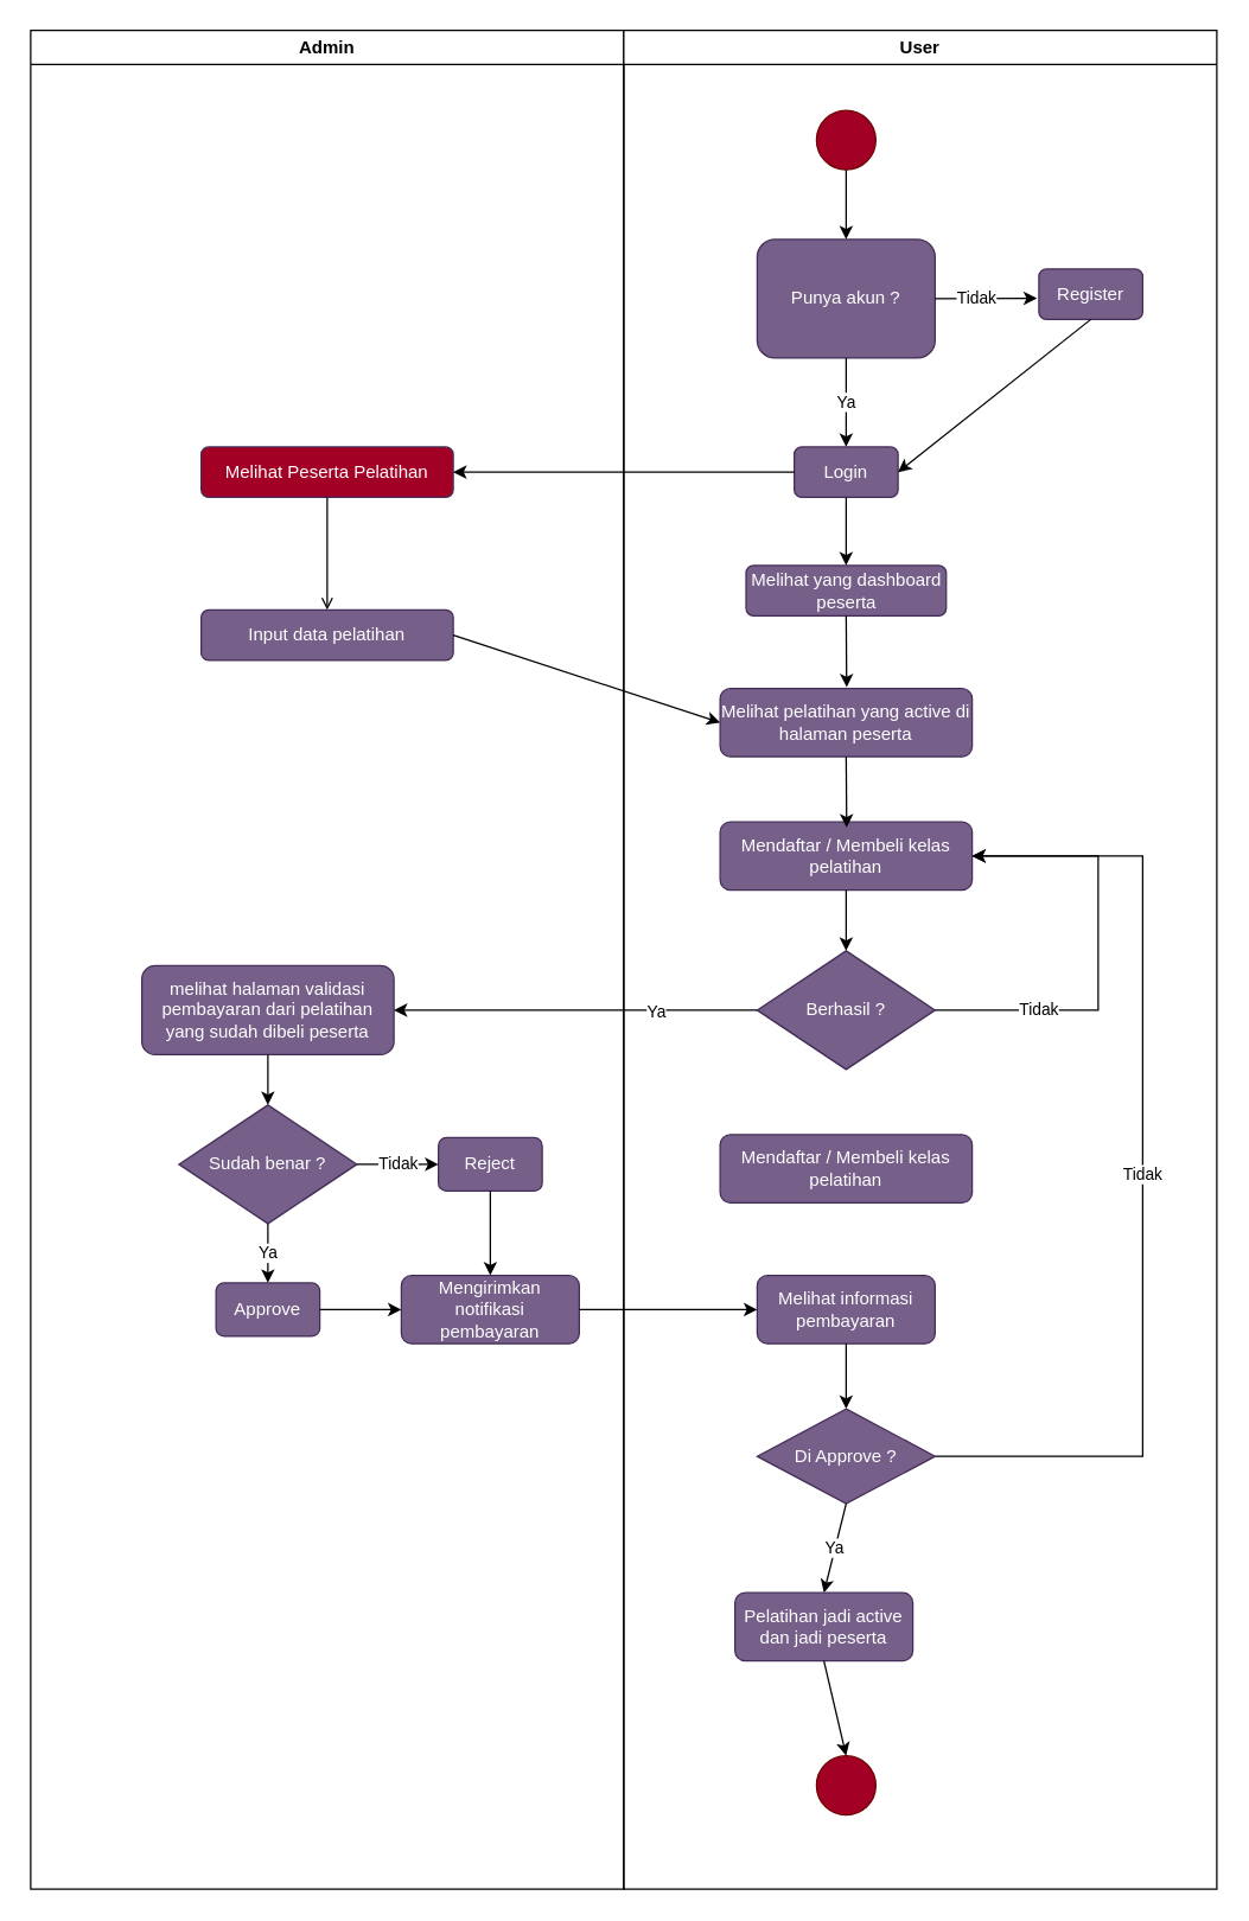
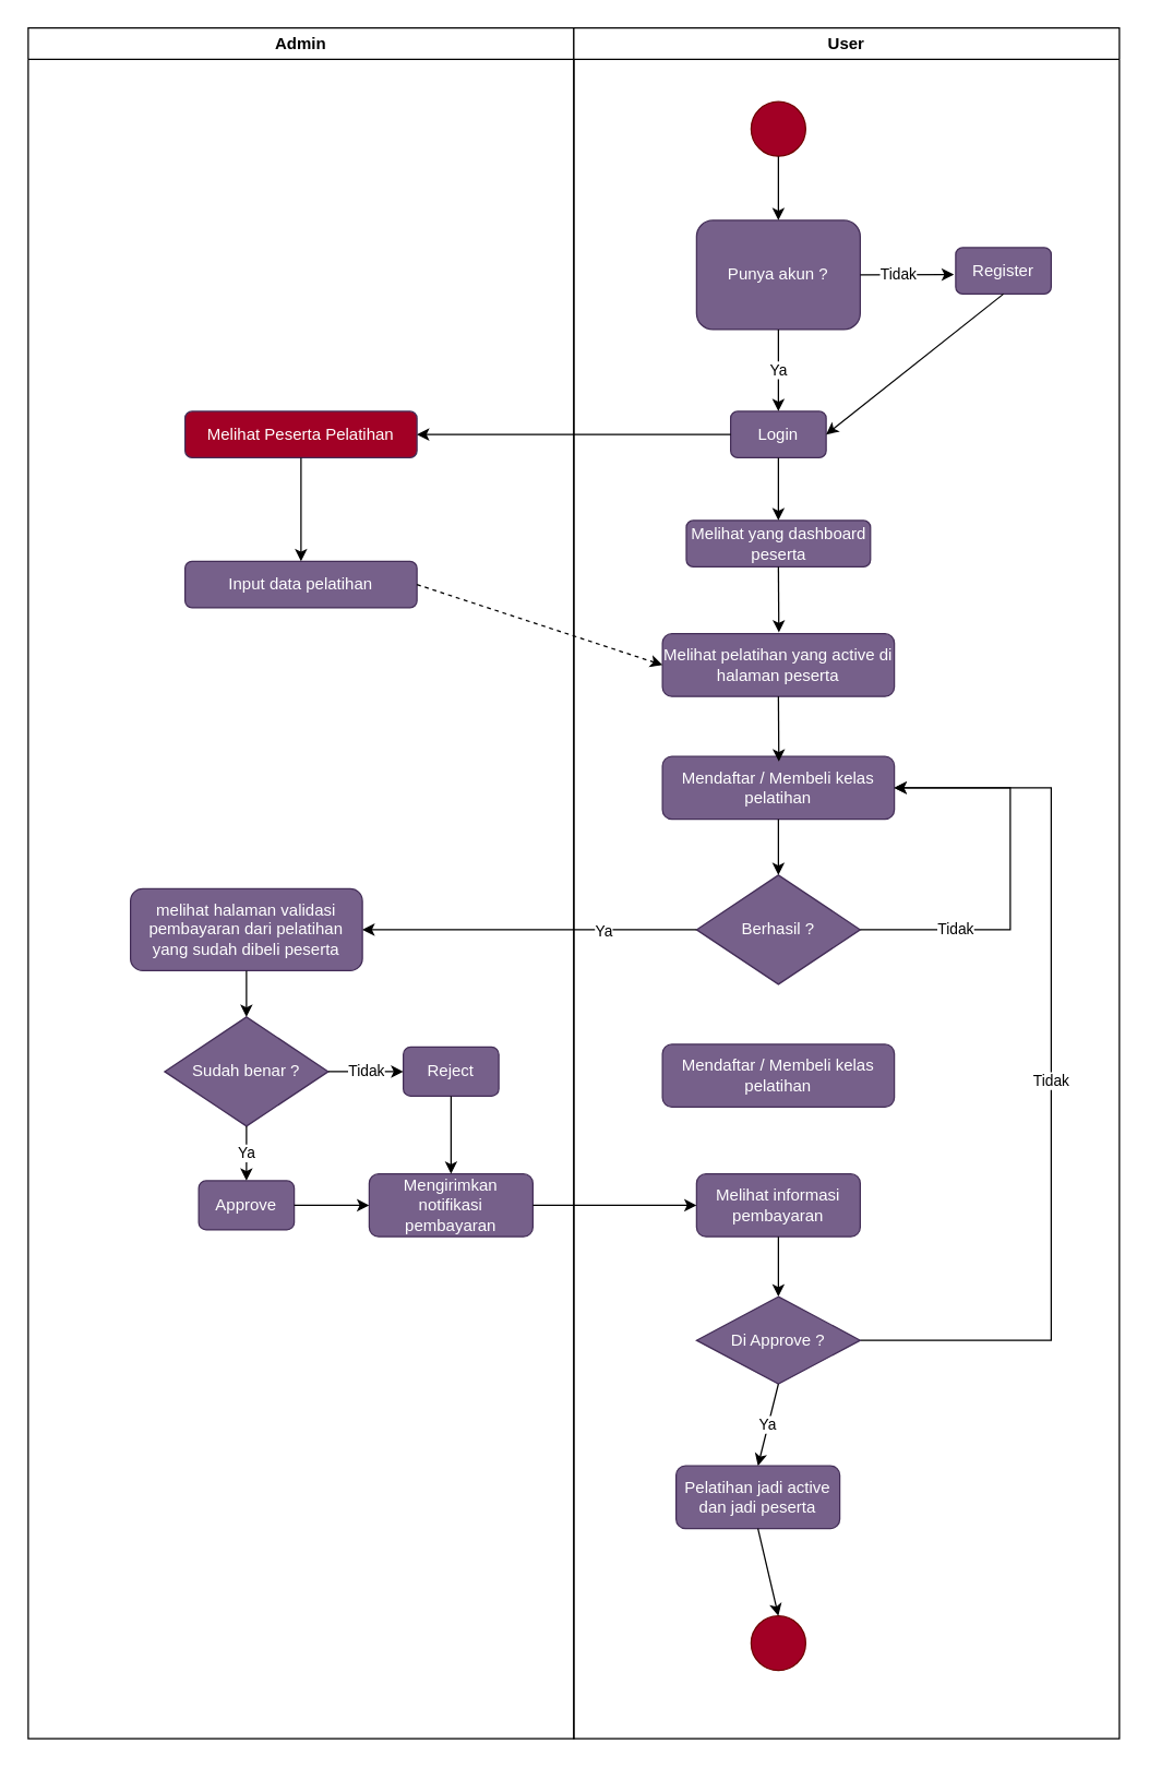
  <mxCell id="0" />
  <mxCell id="1" parent="0" />
  <mxCell id="2" value="Admin" style="swimlane;whiteSpace=wrap;html=1;" parent="1" vertex="1"><mxGeometry x="20" y="20" width="400" height="1254" as="geometry" /></mxCell>
  <mxCell id="3" value="Melihat Peserta Pelatihan" style="rounded=1;whiteSpace=wrap;html=1;fillColor=#a20025;strokeColor=#432D57;fontColor=#ffffff;" parent="2" vertex="1"><mxGeometry x="115" y="281" width="170" height="34" as="geometry" /></mxCell>
  <mxCell id="4" value="Input data pelatihan" style="rounded=1;whiteSpace=wrap;html=1;fillColor=#76608a;strokeColor=#432D57;fontColor=#ffffff;" parent="2" vertex="1"><mxGeometry x="115" y="391" width="170" height="34" as="geometry" /></mxCell>
- <mxCell id="5" value="" style="endArrow=open;html=1;rounded=0;exitX=0.5;exitY=1;exitDx=0;exitDy=0;entryX=0.5;entryY=0;entryDx=0;entryDy=0;" parent="2" source="3" target="4" edge="1"><mxGeometry width="50" height="50" relative="1" as="geometry"><mxPoint x="170" y="344" as="sourcePoint" /><mxPoint x="220" y="294" as="targetPoint" /></mxGeometry></mxCell>
+ <mxCell id="5" value="" style="endArrow=classic;html=1;rounded=0;exitX=0.5;exitY=1;exitDx=0;exitDy=0;entryX=0.5;entryY=0;entryDx=0;entryDy=0;" parent="2" source="3" target="4" edge="1"><mxGeometry width="50" height="50" relative="1" as="geometry"><mxPoint x="170" y="344" as="sourcePoint" /><mxPoint x="220" y="294" as="targetPoint" /></mxGeometry></mxCell>
  <mxCell id="6" value="melihat halaman validasi pembayaran dari pelatihan yang sudah dibeli peserta" style="rounded=1;whiteSpace=wrap;html=1;fillColor=#76608a;strokeColor=#432D57;fontColor=#ffffff;" parent="2" vertex="1"><mxGeometry x="75" y="631" width="170" height="60" as="geometry" /></mxCell>
  <mxCell id="7" value="&lt;div&gt;Sudah benar ?&lt;/div&gt;" style="rhombus;whiteSpace=wrap;html=1;fillColor=#76608a;strokeColor=#432D57;fontColor=#ffffff;" parent="2" vertex="1"><mxGeometry x="100" y="725" width="120" height="80" as="geometry" /></mxCell>
  <mxCell id="8" value="" style="endArrow=classic;html=1;rounded=0;exitX=0.5;exitY=1;exitDx=0;exitDy=0;entryX=0.5;entryY=0;entryDx=0;entryDy=0;" parent="2" source="6" target="7" edge="1"><mxGeometry width="50" height="50" relative="1" as="geometry"><mxPoint x="210" y="734" as="sourcePoint" /><mxPoint x="260" y="684" as="targetPoint" /></mxGeometry></mxCell>
  <mxCell id="9" value="Approve" style="rounded=1;whiteSpace=wrap;html=1;fillColor=#76608a;strokeColor=#432D57;fontColor=#ffffff;" parent="2" vertex="1"><mxGeometry x="125" y="845" width="70" height="36" as="geometry" /></mxCell>
  <mxCell id="10" value="Reject" style="rounded=1;whiteSpace=wrap;html=1;fillColor=#76608a;strokeColor=#432D57;fontColor=#ffffff;" parent="2" vertex="1"><mxGeometry x="275" y="747" width="70" height="36" as="geometry" /></mxCell>
  <mxCell id="11" value="Ya" style="endArrow=classic;html=1;rounded=0;entryX=0.5;entryY=0;entryDx=0;entryDy=0;exitX=0.5;exitY=1;exitDx=0;exitDy=0;" parent="2" source="7" target="9" edge="1"><mxGeometry width="50" height="50" relative="1" as="geometry"><mxPoint x="160" y="804" as="sourcePoint" /><mxPoint x="160" y="844" as="targetPoint" /></mxGeometry></mxCell>
  <mxCell id="12" value="Tidak" style="endArrow=classic;html=1;rounded=0;exitX=1;exitY=0.5;exitDx=0;exitDy=0;entryX=0;entryY=0.5;entryDx=0;entryDy=0;" parent="2" source="7" target="10" edge="1"><mxGeometry width="50" height="50" relative="1" as="geometry"><mxPoint x="230" y="794" as="sourcePoint" /><mxPoint x="270" y="764.0" as="targetPoint" /></mxGeometry></mxCell>
  <mxCell id="13" value="&lt;div&gt;Mengirimkan notifikasi&lt;/div&gt;&lt;div&gt;pembayaran&lt;br&gt;&lt;/div&gt;" style="rounded=1;whiteSpace=wrap;html=1;fillColor=#76608a;strokeColor=#432D57;fontColor=#ffffff;" parent="2" vertex="1"><mxGeometry x="250" y="840" width="120" height="46" as="geometry" /></mxCell>
  <mxCell id="14" value="" style="endArrow=classic;html=1;rounded=0;exitX=1;exitY=0.5;exitDx=0;exitDy=0;entryX=0;entryY=0.5;entryDx=0;entryDy=0;" parent="2" source="9" target="13" edge="1"><mxGeometry width="50" height="50" relative="1" as="geometry"><mxPoint x="160" y="984" as="sourcePoint" /><mxPoint x="210" y="934" as="targetPoint" /></mxGeometry></mxCell>
  <mxCell id="15" value="" style="endArrow=classic;html=1;rounded=0;exitX=0.5;exitY=1;exitDx=0;exitDy=0;entryX=0.5;entryY=0;entryDx=0;entryDy=0;" parent="2" source="10" target="13" edge="1"><mxGeometry width="50" height="50" relative="1" as="geometry"><mxPoint x="290" y="904" as="sourcePoint" /><mxPoint x="340" y="854" as="targetPoint" /></mxGeometry></mxCell>
  <mxCell id="16" value="User" style="swimlane;whiteSpace=wrap;html=1;" parent="1" vertex="1"><mxGeometry x="420" y="20" width="400" height="1254" as="geometry" /></mxCell>
  <mxCell id="17" value="Punya akun ?" style="whiteSpace=wrap;html=1;fillColor=#76608a;strokeColor=#432D57;fontColor=#ffffff;rounded=1;" parent="16" vertex="1"><mxGeometry x="90" y="141" width="120" height="80" as="geometry" /></mxCell>
  <mxCell id="18" value="Login" style="rounded=1;whiteSpace=wrap;html=1;fillColor=#76608a;strokeColor=#432D57;fontColor=#ffffff;" parent="16" vertex="1"><mxGeometry x="115" y="281" width="70" height="34" as="geometry" /></mxCell>
  <mxCell id="19" value="Ya" style="endArrow=classic;html=1;rounded=0;exitX=0.5;exitY=1;exitDx=0;exitDy=0;entryX=0.5;entryY=0;entryDx=0;entryDy=0;" parent="16" source="17" target="18" edge="1"><mxGeometry width="50" height="50" relative="1" as="geometry"><mxPoint x="160" y="244" as="sourcePoint" /><mxPoint x="210" y="194" as="targetPoint" /></mxGeometry></mxCell>
  <mxCell id="20" value="Register" style="rounded=1;whiteSpace=wrap;html=1;fillColor=#76608a;strokeColor=#432D57;fontColor=#ffffff;" parent="16" vertex="1"><mxGeometry x="280" y="161" width="70" height="34" as="geometry" /></mxCell>
  <mxCell id="21" value="" style="endArrow=classic;html=1;rounded=0;exitX=1;exitY=0.5;exitDx=0;exitDy=0;entryX=-0.019;entryY=0.581;entryDx=0;entryDy=0;entryPerimeter=0;" parent="16" source="17" target="20" edge="1"><mxGeometry width="50" height="50" relative="1" as="geometry"><mxPoint x="200" y="194" as="sourcePoint" /><mxPoint x="250" y="144" as="targetPoint" /></mxGeometry></mxCell>
  <mxCell id="22" value="Tidak" style="edgeLabel;html=1;align=center;verticalAlign=middle;resizable=0;points=[];" parent="21" vertex="1" connectable="0"><mxGeometry x="-0.175" relative="1" as="geometry"><mxPoint as="offset" /></mxGeometry></mxCell>
  <mxCell id="23" value="" style="endArrow=classic;html=1;rounded=0;exitX=0.5;exitY=1;exitDx=0;exitDy=0;entryX=1;entryY=0.5;entryDx=0;entryDy=0;" parent="16" source="20" target="18" edge="1"><mxGeometry width="50" height="50" relative="1" as="geometry"><mxPoint x="270" y="234" as="sourcePoint" /><mxPoint x="320" y="184" as="targetPoint" /></mxGeometry></mxCell>
  <mxCell id="24" value="Melihat pelatihan yang active di halaman peserta" style="rounded=1;whiteSpace=wrap;html=1;fillColor=#76608a;strokeColor=#432D57;fontColor=#ffffff;" parent="16" vertex="1"><mxGeometry x="65" y="444" width="170" height="46" as="geometry" /></mxCell>
  <mxCell id="25" value="Melihat yang dashboard peserta" style="rounded=1;whiteSpace=wrap;html=1;fillColor=#76608a;strokeColor=#432D57;fontColor=#ffffff;" parent="16" vertex="1"><mxGeometry x="82.5" y="361" width="135" height="34" as="geometry" /></mxCell>
  <mxCell id="26" value="" style="endArrow=classic;html=1;rounded=0;exitX=0.5;exitY=1;exitDx=0;exitDy=0;entryX=0.5;entryY=0;entryDx=0;entryDy=0;" parent="16" source="18" target="25" edge="1"><mxGeometry width="50" height="50" relative="1" as="geometry"><mxPoint x="100" y="404" as="sourcePoint" /><mxPoint x="150" y="354" as="targetPoint" /></mxGeometry></mxCell>
  <mxCell id="27" value="" style="endArrow=classic;html=1;rounded=0;exitX=0.5;exitY=1;exitDx=0;exitDy=0;entryX=0.502;entryY=-0.02;entryDx=0;entryDy=0;entryPerimeter=0;" parent="16" source="25" target="24" edge="1"><mxGeometry width="50" height="50" relative="1" as="geometry"><mxPoint x="135" y="398" as="sourcePoint" /><mxPoint x="185" y="348" as="targetPoint" /></mxGeometry></mxCell>
  <mxCell id="28" value="Mendaftar / Membeli kelas pelatihan" style="rounded=1;whiteSpace=wrap;html=1;fillColor=#76608a;strokeColor=#432D57;fontColor=#ffffff;" parent="16" vertex="1"><mxGeometry x="65" y="534" width="170" height="46" as="geometry" /></mxCell>
  <mxCell id="29" value="&lt;div&gt;Berhasil ?&lt;/div&gt;" style="rhombus;whiteSpace=wrap;html=1;fillColor=#76608a;strokeColor=#432D57;fontColor=#ffffff;" parent="16" vertex="1"><mxGeometry x="90" y="621" width="120" height="80" as="geometry" /></mxCell>
  <mxCell id="30" value="" style="endArrow=classic;html=1;rounded=0;exitX=0.5;exitY=1;exitDx=0;exitDy=0;entryX=0.5;entryY=0;entryDx=0;entryDy=0;" parent="16" source="28" target="29" edge="1"><mxGeometry width="50" height="50" relative="1" as="geometry"><mxPoint x="140" y="754" as="sourcePoint" /><mxPoint x="150" y="534" as="targetPoint" /></mxGeometry></mxCell>
  <mxCell id="31" value="" style="endArrow=classic;html=1;rounded=0;exitX=0.5;exitY=1;exitDx=0;exitDy=0;entryX=0.502;entryY=0.082;entryDx=0;entryDy=0;entryPerimeter=0;" parent="16" source="24" target="28" edge="1"><mxGeometry width="50" height="50" relative="1" as="geometry"><mxPoint x="160" y="550" as="sourcePoint" /><mxPoint x="150" y="494" as="targetPoint" /></mxGeometry></mxCell>
  <mxCell id="32" value="Mendaftar / Membeli kelas pelatihan" style="rounded=1;whiteSpace=wrap;html=1;fillColor=#76608a;strokeColor=#432D57;fontColor=#ffffff;" parent="16" vertex="1"><mxGeometry x="65" y="745" width="170" height="46" as="geometry" /></mxCell>
  <mxCell id="33" value="Melihat informasi pembayaran" style="rounded=1;whiteSpace=wrap;html=1;fillColor=#76608a;strokeColor=#432D57;fontColor=#ffffff;" parent="16" vertex="1"><mxGeometry x="90" y="840" width="120" height="46" as="geometry" /></mxCell>
  <mxCell id="34" value="" style="ellipse;whiteSpace=wrap;html=1;aspect=fixed;fillColor=#a20025;fontColor=#ffffff;strokeColor=#6F0000;" vertex="1" parent="16"><mxGeometry x="130" y="54" width="40" height="40" as="geometry" /></mxCell>
  <mxCell id="35" value="" style="endArrow=classic;html=1;rounded=0;exitX=0.5;exitY=1;exitDx=0;exitDy=0;entryX=0.5;entryY=0;entryDx=0;entryDy=0;" edge="1" parent="16" source="34" target="17"><mxGeometry width="50" height="50" relative="1" as="geometry"><mxPoint x="60" y="224" as="sourcePoint" /><mxPoint x="110" y="174" as="targetPoint" /></mxGeometry></mxCell>
  <mxCell id="36" value="" style="ellipse;whiteSpace=wrap;html=1;aspect=fixed;fillColor=#a20025;fontColor=#ffffff;strokeColor=#6F0000;" vertex="1" parent="16"><mxGeometry x="130" y="1164" width="40" height="40" as="geometry" /></mxCell>
  <mxCell id="37" value="" style="endArrow=classic;html=1;rounded=0;exitX=0.5;exitY=1;exitDx=0;exitDy=0;entryX=0.5;entryY=0;entryDx=0;entryDy=0;" edge="1" parent="16" source="33" target="39"><mxGeometry width="50" height="50" relative="1" as="geometry"><mxPoint x="100" y="1054" as="sourcePoint" /><mxPoint x="150" y="1004" as="targetPoint" /></mxGeometry></mxCell>
  <mxCell id="38" value="Tidak" style="endArrow=classic;html=1;rounded=0;exitX=1;exitY=0.5;exitDx=0;exitDy=0;entryX=1;entryY=0.5;entryDx=0;entryDy=0;edgeStyle=orthogonalEdgeStyle;" edge="1" parent="16" source="39" target="28"><mxGeometry width="50" height="50" relative="1" as="geometry"><mxPoint x="290" y="844" as="sourcePoint" /><mxPoint x="340" y="794" as="targetPoint" /><Array as="points"><mxPoint x="350" y="962" /><mxPoint x="350" y="557" /></Array></mxGeometry></mxCell>
  <mxCell id="39" value="&lt;div&gt;Di Approve ?&lt;/div&gt;" style="rhombus;whiteSpace=wrap;html=1;fillColor=#76608a;strokeColor=#432D57;fontColor=#ffffff;" vertex="1" parent="16"><mxGeometry x="90" y="930" width="120" height="64" as="geometry" /></mxCell>
  <mxCell id="40" value="Ya" style="endArrow=classic;html=1;rounded=0;exitX=0.5;exitY=1;exitDx=0;exitDy=0;entryX=0.5;entryY=0;entryDx=0;entryDy=0;" edge="1" parent="16" source="39" target="42"><mxGeometry width="50" height="50" relative="1" as="geometry"><mxPoint x="250" y="1074" as="sourcePoint" /><mxPoint x="300" y="1024" as="targetPoint" /></mxGeometry></mxCell>
  <mxCell id="41" value="Tidak" style="endArrow=classic;html=1;rounded=0;exitX=1;exitY=0.5;exitDx=0;exitDy=0;entryX=1;entryY=0.5;entryDx=0;entryDy=0;edgeStyle=orthogonalEdgeStyle;" edge="1" parent="16" source="29" target="28"><mxGeometry x="-0.532" width="50" height="50" relative="1" as="geometry"><mxPoint x="260" y="714" as="sourcePoint" /><mxPoint x="310" y="664" as="targetPoint" /><Array as="points"><mxPoint x="320" y="661" /><mxPoint x="320" y="557" /></Array><mxPoint as="offset" /></mxGeometry></mxCell>
  <mxCell id="42" value="Pelatihan jadi active dan jadi peserta" style="rounded=1;whiteSpace=wrap;html=1;fillColor=#76608a;strokeColor=#432D57;fontColor=#ffffff;" vertex="1" parent="16"><mxGeometry x="75" y="1054" width="120" height="46" as="geometry" /></mxCell>
  <mxCell id="43" value="" style="endArrow=classic;html=1;rounded=0;exitX=0.5;exitY=1;exitDx=0;exitDy=0;entryX=0.5;entryY=0;entryDx=0;entryDy=0;" edge="1" parent="16" source="42" target="36"><mxGeometry width="50" height="50" relative="1" as="geometry"><mxPoint x="100" y="1164" as="sourcePoint" /><mxPoint x="150" y="1114" as="targetPoint" /></mxGeometry></mxCell>
  <mxCell id="44" value="" style="endArrow=classic;html=1;rounded=0;exitX=0;exitY=0.5;exitDx=0;exitDy=0;entryX=1;entryY=0.5;entryDx=0;entryDy=0;" parent="1" source="18" target="3" edge="1"><mxGeometry width="50" height="50" relative="1" as="geometry"><mxPoint x="450" y="344" as="sourcePoint" /><mxPoint x="500" y="294" as="targetPoint" /></mxGeometry></mxCell>
  <mxCell id="45" value="" style="endArrow=classic;html=1;rounded=0;exitX=0;exitY=0.5;exitDx=0;exitDy=0;entryX=1;entryY=0.5;entryDx=0;entryDy=0;" parent="1" source="29" target="6" edge="1"><mxGeometry width="50" height="50" relative="1" as="geometry"><mxPoint x="420" y="644" as="sourcePoint" /><mxPoint x="470" y="594" as="targetPoint" /></mxGeometry></mxCell>
  <mxCell id="46" value="&lt;div&gt;Ya&lt;/div&gt;" style="edgeLabel;html=1;align=center;verticalAlign=middle;resizable=0;points=[];" parent="45" vertex="1" connectable="0"><mxGeometry x="-0.054" relative="1" as="geometry"><mxPoint x="47" as="offset" /></mxGeometry></mxCell>
  <mxCell id="47" value="" style="endArrow=classic;html=1;rounded=0;exitX=1;exitY=0.5;exitDx=0;exitDy=0;entryX=0;entryY=0.5;entryDx=0;entryDy=0;" parent="1" source="13" target="33" edge="1"><mxGeometry width="50" height="50" relative="1" as="geometry"><mxPoint x="640" y="1054" as="sourcePoint" /><mxPoint x="690" y="1004" as="targetPoint" /></mxGeometry></mxCell>
- <mxCell id="48" value="" style="endArrow=classic;html=1;rounded=0;exitX=1;exitY=0.5;exitDx=0;exitDy=0;entryX=0;entryY=0.5;entryDx=0;entryDy=0;" parent="1" source="4" target="24" edge="1"><mxGeometry width="50" height="50" relative="1" as="geometry"><mxPoint x="230" y="504" as="sourcePoint" /><mxPoint x="280" y="454" as="targetPoint" /></mxGeometry></mxCell>
+ <mxCell id="48" value="" style="endArrow=classic;html=1;rounded=0;exitX=1;exitY=0.5;exitDx=0;exitDy=0;entryX=0;entryY=0.5;entryDx=0;entryDy=0;dashed=1;" parent="1" source="4" target="24" edge="1"><mxGeometry width="50" height="50" relative="1" as="geometry"><mxPoint x="230" y="504" as="sourcePoint" /><mxPoint x="280" y="454" as="targetPoint" /></mxGeometry></mxCell>
